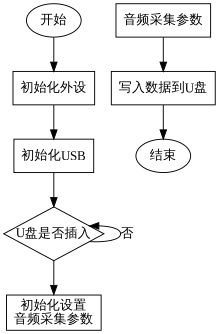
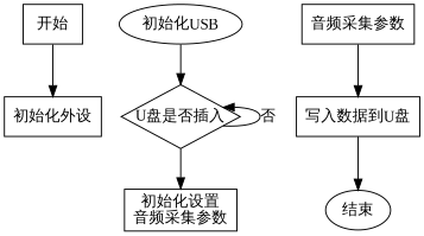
  digraph {
    fontname="Liberation Serif"
    node [fontname="Liberation Serif" shape=box]
    edge [fontname="Liberation Serif"]
-   n1 [label="开始" labelloc=c shape=""]
+   n1 [label="开始" labelloc=c]
    n2 [label="初始化外设"]
-   n3 [label="初始化USB"]
+   n3 [label="初始化USB" shape=ellipse]
    n4 [fixedsize=true height=.8 label="U盘是否插入" shape=diamond width=1.5]
    n5 [label="初始化设置\n音频采集参数"]
    n6 [label="音频采集参数"]
    n7 [label="写入数据到U盘"]
    n8 [label="结束" shape=oval]
    n1 -> n2
-   n2 -> n3
    n3 -> n4
    n4 -> n4 [dir=back label="否"]
    n4 -> n5
    n6 -> n7
    n7 -> n8
  }
